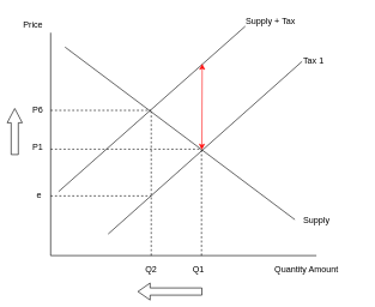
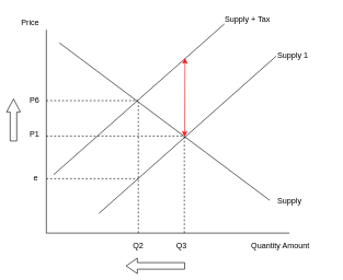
  <mxCell id="0" />
  <mxCell id="1" parent="0" />
  <mxCell id="2" value="" style="endArrow=none;html=1;" edge="1" parent="1"><mxGeometry width="50" height="50" relative="1" as="geometry"><mxPoint x="70" y="355" as="sourcePoint" /><mxPoint x="440" y="355" as="targetPoint" /><Array as="points" /></mxGeometry></mxCell>
  <mxCell id="3" value="" style="endArrow=none;html=1;" edge="1" parent="1"><mxGeometry width="50" height="50" relative="1" as="geometry"><mxPoint x="70" y="355" as="sourcePoint" /><mxPoint x="70" y="45" as="targetPoint" /></mxGeometry></mxCell>
  <mxCell id="4" value="Quantity Amount" style="text;html=1;resizable=0;points=[];autosize=1;align=left;verticalAlign=top;spacingTop=-4;" vertex="1" parent="1"><mxGeometry x="380" y="365" width="120" height="20" as="geometry" /></mxCell>
  <mxCell id="5" value="Price" style="text;html=1;resizable=0;points=[];autosize=1;align=left;verticalAlign=top;spacingTop=-4;" vertex="1" parent="1"><mxGeometry x="30" y="25" width="40" height="20" as="geometry" /></mxCell>
  <mxCell id="6" value="" style="endArrow=none;html=1;fontStyle=1" edge="1" parent="1"><mxGeometry width="50" height="50" relative="1" as="geometry"><mxPoint x="81" y="266" as="sourcePoint" /><mxPoint x="341" y="36" as="targetPoint" /></mxGeometry></mxCell>
  <mxCell id="7" value="Supply + Tax" style="text;html=1;resizable=0;points=[];autosize=1;align=left;verticalAlign=top;spacingTop=-4;" vertex="1" parent="1"><mxGeometry x="340" y="20" width="80" height="20" as="geometry" /></mxCell>
- <mxCell id="8" value="Tax 1" style="text;html=1;resizable=0;points=[];autosize=1;align=left;verticalAlign=top;spacingTop=-4;" vertex="1" parent="1"><mxGeometry x="420" y="75" width="60" height="20" as="geometry" /></mxCell>
+ <mxCell id="8" value="Supply 1" style="text;html=1;resizable=0;points=[];autosize=1;align=left;verticalAlign=top;spacingTop=-4;" vertex="1" parent="1"><mxGeometry x="420" y="75" width="60" height="20" as="geometry" /></mxCell>
  <mxCell id="9" value="" style="endArrow=none;html=1;fontStyle=1" edge="1" parent="1"><mxGeometry width="50" height="50" relative="1" as="geometry"><mxPoint x="410" y="305" as="sourcePoint" /><mxPoint x="90" y="65" as="targetPoint" /></mxGeometry></mxCell>
  <mxCell id="10" value="Supply" style="text;html=1;resizable=0;points=[];autosize=1;align=left;verticalAlign=top;spacingTop=-4;" vertex="1" parent="1"><mxGeometry x="420" y="296" width="60" height="20" as="geometry" /></mxCell>
  <mxCell id="11" value="" style="endArrow=none;dashed=1;html=1;" edge="1" parent="1"><mxGeometry width="50" height="50" relative="1" as="geometry"><mxPoint x="70" y="153" as="sourcePoint" /><mxPoint x="210" y="153" as="targetPoint" /></mxGeometry></mxCell>
  <mxCell id="12" value="" style="endArrow=none;dashed=1;html=1;" edge="1" parent="1"><mxGeometry width="50" height="50" relative="1" as="geometry"><mxPoint x="70" y="207" as="sourcePoint" /><mxPoint x="280" y="207" as="targetPoint" /></mxGeometry></mxCell>
  <mxCell id="13" value="" style="endArrow=none;dashed=1;html=1;" edge="1" parent="1"><mxGeometry width="50" height="50" relative="1" as="geometry"><mxPoint x="210" y="355" as="sourcePoint" /><mxPoint x="210" y="155" as="targetPoint" /></mxGeometry></mxCell>
  <mxCell id="14" value="" style="endArrow=none;dashed=1;html=1;" edge="1" parent="1"><mxGeometry width="50" height="50" relative="1" as="geometry"><mxPoint x="280" y="355" as="sourcePoint" /><mxPoint x="280" y="205" as="targetPoint" /></mxGeometry></mxCell>
  <mxCell id="15" value="P6" style="text;html=1;resizable=0;points=[];autosize=1;align=left;verticalAlign=top;spacingTop=-4;" vertex="1" parent="1"><mxGeometry x="43" y="143" width="30" height="20" as="geometry" /></mxCell>
  <mxCell id="16" value="P1" style="text;html=1;resizable=0;points=[];autosize=1;align=left;verticalAlign=top;spacingTop=-4;" vertex="1" parent="1"><mxGeometry x="43" y="195" width="30" height="20" as="geometry" /></mxCell>
  <mxCell id="17" value="" style="endArrow=none;html=1;fontStyle=1" edge="1" parent="1"><mxGeometry width="50" height="50" relative="1" as="geometry"><mxPoint x="150" y="325" as="sourcePoint" /><mxPoint x="420" y="85" as="targetPoint" /></mxGeometry></mxCell>
- <mxCell id="18" value="Q1" style="text;html=1;resizable=0;points=[];autosize=1;align=left;verticalAlign=top;spacingTop=-4;" vertex="1" parent="1"><mxGeometry x="266" y="365" width="30" height="20" as="geometry" /></mxCell>
+ <mxCell id="18" value="Q3" style="text;html=1;resizable=0;points=[];autosize=1;align=left;verticalAlign=top;spacingTop=-4;" vertex="1" parent="1"><mxGeometry x="266" y="365" width="30" height="20" as="geometry" /></mxCell>
  <mxCell id="19" value="Q2" style="text;html=1;resizable=0;points=[];autosize=1;align=left;verticalAlign=top;spacingTop=-4;" vertex="1" parent="1"><mxGeometry x="200" y="365" width="30" height="20" as="geometry" /></mxCell>
  <mxCell id="20" value="" style="shape=flexArrow;endArrow=classic;html=1;endWidth=10;endSize=6.258;" edge="1" parent="1"><mxGeometry width="50" height="50" relative="1" as="geometry"><mxPoint x="20" y="215" as="sourcePoint" /><mxPoint x="20" y="150" as="targetPoint" /></mxGeometry></mxCell>
  <mxCell id="21" value="" style="shape=flexArrow;endArrow=classic;html=1;endWidth=12.667;endSize=5.333;" edge="1" parent="1"><mxGeometry width="50" height="50" relative="1" as="geometry"><mxPoint x="281" y="405" as="sourcePoint" /><mxPoint x="191" y="405" as="targetPoint" /></mxGeometry></mxCell>
  <mxCell id="22" value="" style="endArrow=classic;startArrow=classic;html=1;fillColor=#FF0808;strokeColor=#FF0F0F;" edge="1" parent="1"><mxGeometry width="50" height="50" relative="1" as="geometry"><mxPoint x="280.5" y="208" as="sourcePoint" /><mxPoint x="281" y="88" as="targetPoint" /></mxGeometry></mxCell>
  <mxCell id="23" value="" style="endArrow=none;dashed=1;html=1;" edge="1" parent="1"><mxGeometry width="50" height="50" relative="1" as="geometry"><mxPoint x="70" y="272" as="sourcePoint" /><mxPoint x="210" y="272" as="targetPoint" /></mxGeometry></mxCell>
  <mxCell id="24" value="e" style="text;html=1;resizable=0;points=[];autosize=1;align=left;verticalAlign=top;spacingTop=-4;" vertex="1" parent="1"><mxGeometry x="49" y="261" width="20" height="20" as="geometry" /></mxCell>
